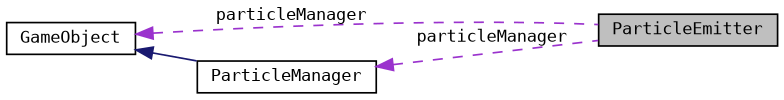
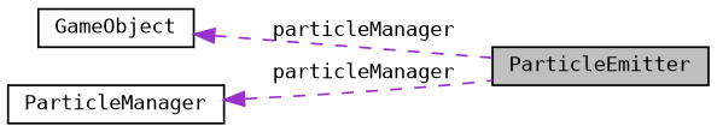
  digraph {
    fontname="DejaVu Sans Mono"
    rankdir=LR
    node [color=black fillcolor=white fontname="DejaVu Sans Mono" fontsize=10 shape=record style=filled]
    edge [color=darkorchid3 dir=back fontname="DejaVu Sans Mono" fontsize=10 labelfontname=Helvetica labelfontsize=10 style=dashed]
    n1 [fillcolor=grey75 fontcolor=black height=0.2 label=ParticleEmitter width=0.4]
    n2 [height=0.2 label=GameObject width=0.4]
    n3 [height=0.2 label=ParticleManager width=0.4]
    n2 -> n1 [label=" particleManager"]
-   n2 -> n3 [color=midnightblue style=solid]
    n3 -> n1 [label=" particleManager"]
  }
